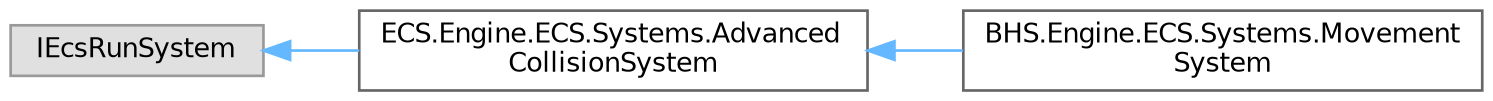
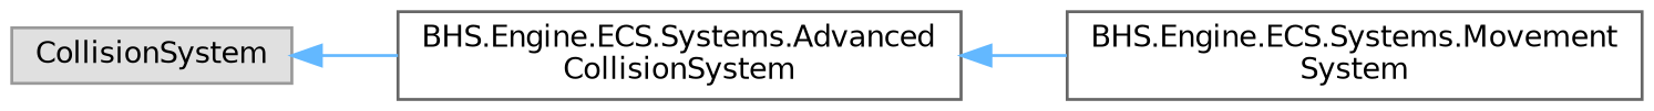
  digraph {
    rankdir=LR
    node [color=grey40 fillcolor=white fontname=Helvetica fontsize=10 shape=box style=filled]
    edge [color=steelblue1 dir=back fontname=Helvetica fontsize=10 labelfontname=Helvetica labelfontsize=10 style=solid]
-   n1 [color=grey60 fillcolor="#E0E0E0" height=0.2 label=IEcsRunSystem width=0.4]
-   n2 [height=0.2 label="ECS.Engine.ECS.Systems.Advanced\lCollisionSystem" width=0.4]
+   n1 [color=grey60 fillcolor="#E0E0E0" height=0.2 label=CollisionSystem width=0.4]
+   n2 [height=0.2 label="BHS.Engine.ECS.Systems.Advanced\lCollisionSystem" width=0.4]
    n3 [height=0.2 label="BHS.Engine.ECS.Systems.Movement\lSystem" width=0.4]
    n1 -> n2
    n2 -> n3
  }
